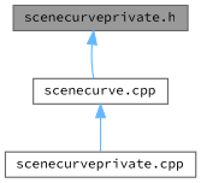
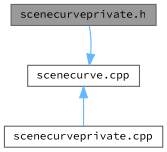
  digraph {
    fontname="Source Code Pro"
    node [color=grey40 fillcolor=white fontname="Source Code Pro" fontsize=10 shape=box style=filled]
    edge [color=steelblue1 dir=back fontname="Source Code Pro" fontsize=10 labelfontname=Helvetica labelfontsize=10 style=solid]
    n1 [color=gray40 fillcolor=grey60 fontcolor=black height=0.2 label="scenecurveprivate.h" width=0.4]
    n2 [height=0.2 label="scenecurve.cpp" width=0.4]
    n3 [height=0.2 label="scenecurveprivate.cpp" width=0.4]
-   n1 -> n2
+   n2 -> n1
    n2 -> n3
  }
